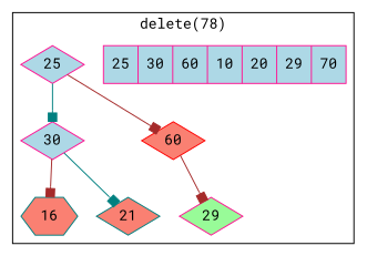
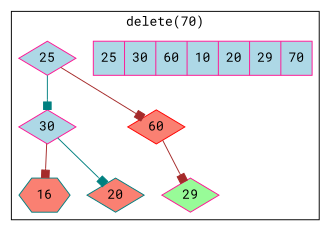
  digraph {
    fontname="Roboto Mono"
    node [color=deeppink fillcolor=lightblue fontname="Roboto Mono" shape=diamond style=filled]
    edge [arrowhead=box color=brown fontname="Roboto Mono"]
    n1 [label="25|30|60|10|20|29|70" shape=record]
    25
    30
    60 [color=red fillcolor=salmon]
    n5 [color=teal fillcolor=salmon label=16 shape=hexagon]
-   20 [color=teal fillcolor=salmon label=21]
+   20 [color=teal fillcolor=salmon]
    29 [fillcolor=palegreen]
    subgraph cluster_1 {
-     label="delete(78)"
+     label="delete(70)"
      n1
      25
      30
      60
      n5
      20
      29
    }
    25 -> 30 [color=teal]
    25 -> 60
    30 -> n5
    30 -> 20 [color=teal]
    60 -> 29
  }
